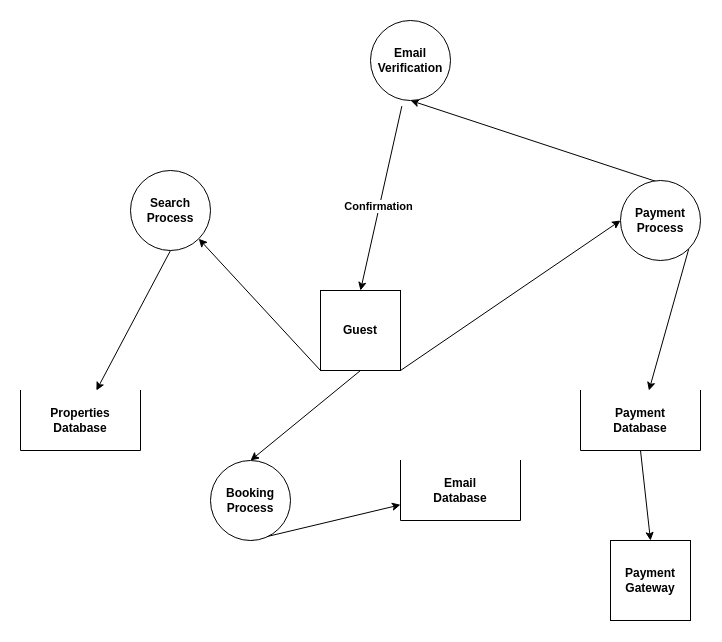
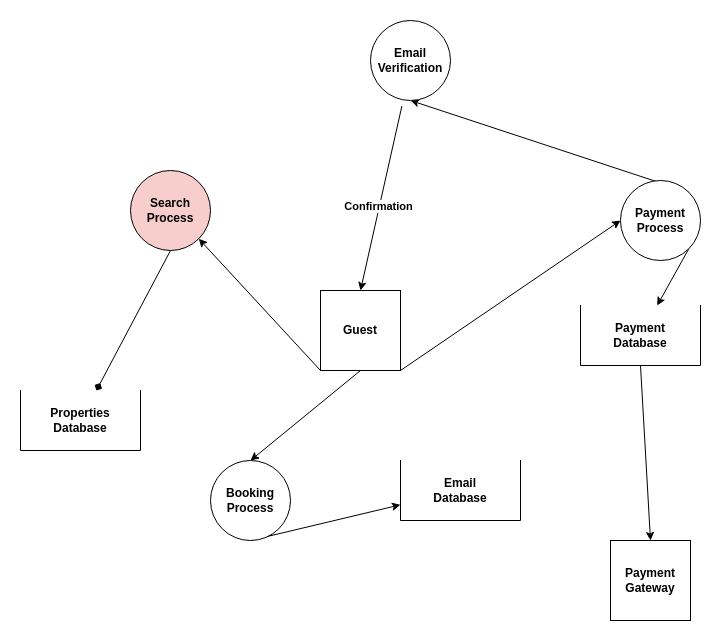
  <mxCell id="0" />
  <mxCell id="1" parent="0" />
  <mxCell id="2" style="rounded=0;orthogonalLoop=1;jettySize=auto;html=1;exitX=0;exitY=1;exitDx=0;exitDy=0;entryX=1;entryY=1;entryDx=0;entryDy=0;" edge="1" parent="1" source="4" target="6"><mxGeometry relative="1" as="geometry" /></mxCell>
  <mxCell id="3" style="rounded=0;orthogonalLoop=1;jettySize=auto;html=1;exitX=0.5;exitY=1;exitDx=0;exitDy=0;entryX=0.5;entryY=0;entryDx=0;entryDy=0;" edge="1" parent="1" source="4" target="9"><mxGeometry relative="1" as="geometry" /></mxCell>
  <mxCell id="4" value="&lt;b&gt;Guest&lt;/b&gt;" style="whiteSpace=wrap;html=1;aspect=fixed;" vertex="1" parent="1"><mxGeometry x="320" y="290" width="80" height="80" as="geometry" /></mxCell>
- <mxCell id="5" style="rounded=0;orthogonalLoop=1;jettySize=auto;html=1;exitX=0.5;exitY=1;exitDx=0;exitDy=0;" edge="1" parent="1" source="6" target="7"><mxGeometry relative="1" as="geometry" /></mxCell>
- <mxCell id="6" value="&lt;b&gt;Search&lt;br&gt;Process&lt;/b&gt;" style="ellipse;whiteSpace=wrap;html=1;aspect=fixed;" vertex="1" parent="1"><mxGeometry x="130" y="170" width="80" height="80" as="geometry" /></mxCell>
+ <mxCell id="5" style="rounded=0;orthogonalLoop=1;jettySize=auto;html=1;exitX=0.5;exitY=1;exitDx=0;exitDy=0;endArrow=diamond;" edge="1" parent="1" source="6" target="7"><mxGeometry relative="1" as="geometry" /></mxCell>
+ <mxCell id="6" value="&lt;b&gt;Search&lt;br&gt;Process&lt;/b&gt;" style="ellipse;whiteSpace=wrap;html=1;aspect=fixed;fillColor=#f8cecc;" vertex="1" parent="1"><mxGeometry x="130" y="170" width="80" height="80" as="geometry" /></mxCell>
  <mxCell id="7" value="&lt;b&gt;Properties&lt;br&gt;Database&lt;/b&gt;" style="shape=partialRectangle;whiteSpace=wrap;html=1;bottom=1;right=1;left=1;top=0;fillColor=none;routingCenterX=-0.5;" vertex="1" parent="1"><mxGeometry x="20" y="390" width="120" height="60" as="geometry" /></mxCell>
  <mxCell id="8" style="rounded=0;orthogonalLoop=1;jettySize=auto;html=1;exitX=0.5;exitY=1;exitDx=0;exitDy=0;" edge="1" parent="1" source="9" target="13"><mxGeometry relative="1" as="geometry" /></mxCell>
  <mxCell id="9" value="&lt;b&gt;Booking&lt;br&gt;Process&lt;/b&gt;" style="ellipse;whiteSpace=wrap;html=1;aspect=fixed;" vertex="1" parent="1"><mxGeometry x="210" y="460" width="80" height="80" as="geometry" /></mxCell>
  <mxCell id="10" style="rounded=0;orthogonalLoop=1;jettySize=auto;html=1;exitX=1;exitY=1;exitDx=0;exitDy=0;" edge="1" parent="1" source="12" target="15"><mxGeometry relative="1" as="geometry" /></mxCell>
  <mxCell id="11" style="rounded=0;orthogonalLoop=1;jettySize=auto;html=1;exitX=1;exitY=0;exitDx=0;exitDy=0;entryX=0.5;entryY=1;entryDx=0;entryDy=0;" edge="1" parent="1" source="12" target="19"><mxGeometry relative="1" as="geometry" /></mxCell>
  <mxCell id="12" value="&lt;b&gt;Payment&lt;br&gt;Process&lt;/b&gt;" style="ellipse;whiteSpace=wrap;html=1;aspect=fixed;" vertex="1" parent="1"><mxGeometry x="620" y="180" width="80" height="80" as="geometry" /></mxCell>
  <mxCell id="13" value="&lt;b&gt;Email&lt;br&gt;Database&lt;/b&gt;" style="shape=partialRectangle;whiteSpace=wrap;html=1;bottom=1;right=1;left=1;top=0;fillColor=none;routingCenterX=-0.5;" vertex="1" parent="1"><mxGeometry x="400" y="460" width="120" height="60" as="geometry" /></mxCell>
  <mxCell id="14" style="rounded=0;orthogonalLoop=1;jettySize=auto;html=1;exitX=0.5;exitY=1;exitDx=0;exitDy=0;entryX=0.5;entryY=0;entryDx=0;entryDy=0;" edge="1" parent="1" source="15" target="16"><mxGeometry relative="1" as="geometry" /></mxCell>
- <mxCell id="15" value="&lt;b&gt;Payment&lt;br&gt;Database&lt;/b&gt;" style="shape=partialRectangle;whiteSpace=wrap;html=1;bottom=1;right=1;left=1;top=0;fillColor=none;routingCenterX=-0.5;" vertex="1" parent="1"><mxGeometry x="580" y="390" width="120" height="60" as="geometry" /></mxCell>
+ <mxCell id="15" value="&lt;b&gt;Payment&lt;br&gt;Database&lt;/b&gt;" style="shape=partialRectangle;whiteSpace=wrap;html=1;bottom=1;right=1;left=1;top=0;fillColor=none;routingCenterX=-0.5;" vertex="1" parent="1"><mxGeometry x="580" y="305" width="120" height="60" as="geometry" /></mxCell>
  <mxCell id="16" value="&lt;b&gt;Payment&lt;br&gt;Gateway&lt;/b&gt;" style="whiteSpace=wrap;html=1;aspect=fixed;" vertex="1" parent="1"><mxGeometry x="610" y="540" width="80" height="80" as="geometry" /></mxCell>
  <mxCell id="17" style="rounded=0;orthogonalLoop=1;jettySize=auto;html=1;exitX=0.392;exitY=1.07;exitDx=0;exitDy=0;entryX=0.5;entryY=0;entryDx=0;entryDy=0;exitPerimeter=0;" edge="1" parent="1" source="19" target="4"><mxGeometry relative="1" as="geometry" /></mxCell>
  <mxCell id="18" value="&lt;b&gt;Confirmation&lt;/b&gt;" style="edgeLabel;html=1;align=center;verticalAlign=middle;resizable=0;points=[];" vertex="1" connectable="0" parent="17"><mxGeometry x="0.093" y="-1" relative="1" as="geometry"><mxPoint as="offset" /></mxGeometry></mxCell>
  <mxCell id="19" value="&lt;b&gt;Email Verification&lt;/b&gt;" style="ellipse;whiteSpace=wrap;html=1;aspect=fixed;" vertex="1" parent="1"><mxGeometry x="370" y="20" width="80" height="80" as="geometry" /></mxCell>
  <mxCell id="20" style="rounded=0;orthogonalLoop=1;jettySize=auto;html=1;exitX=1;exitY=1;exitDx=0;exitDy=0;entryX=0;entryY=0.5;entryDx=0;entryDy=0;" edge="1" parent="1" source="4" target="12"><mxGeometry relative="1" as="geometry" /></mxCell>
